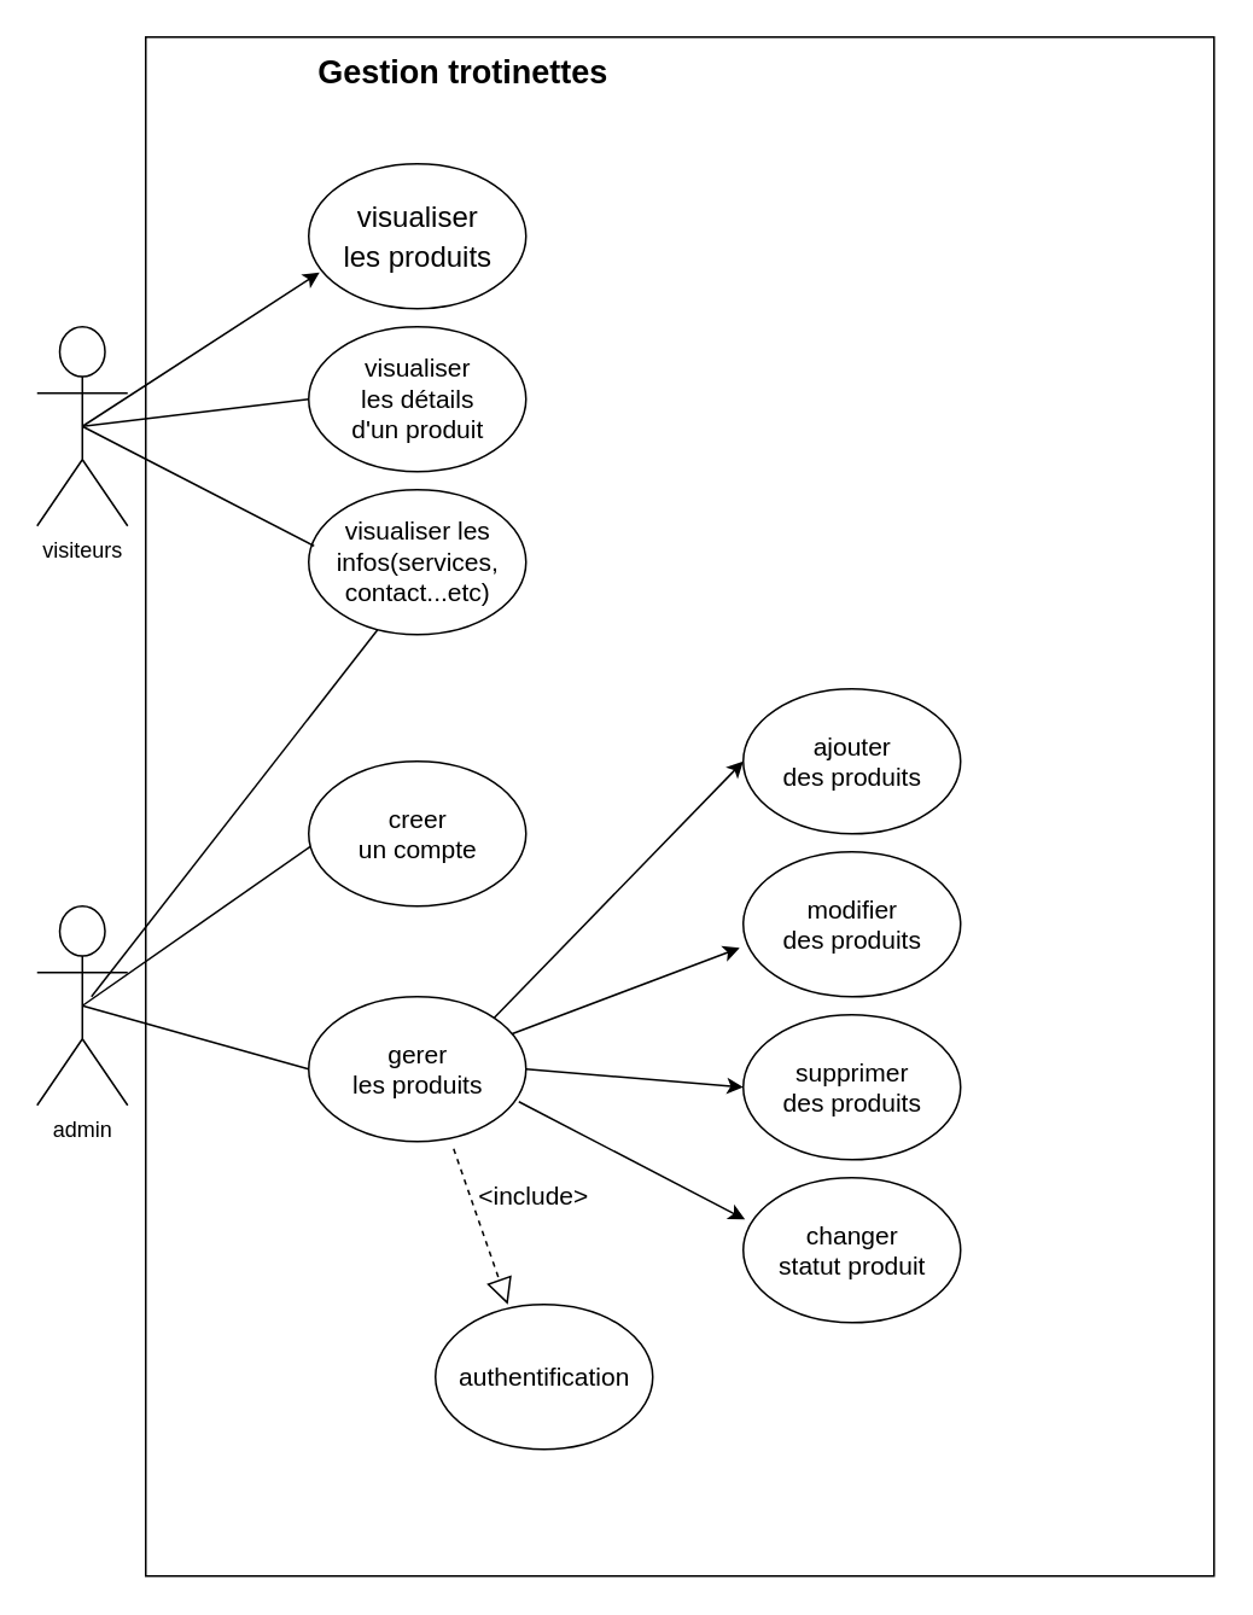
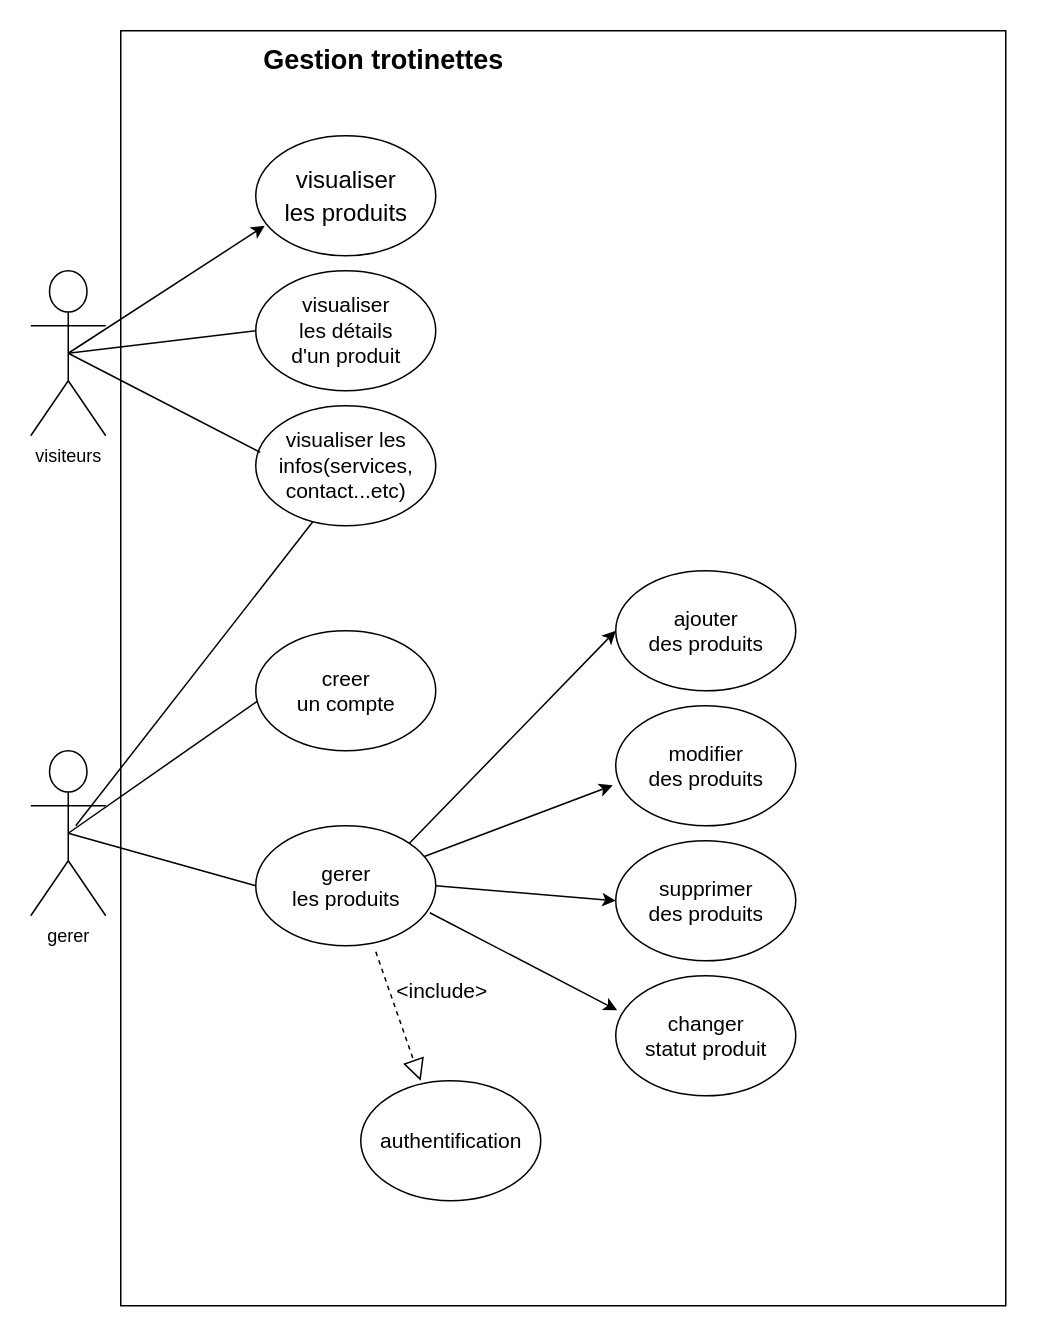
  <mxCell id="0" />
  <mxCell id="1" parent="0" />
  <mxCell id="2" value="visiteurs" style="shape=umlActor;verticalLabelPosition=bottom;verticalAlign=top;html=1;" parent="1" vertex="1"><mxGeometry x="20" y="180" width="50" height="110" as="geometry" /></mxCell>
  <mxCell id="3" value="" style="rounded=0;whiteSpace=wrap;html=1;direction=south;" parent="1" vertex="1"><mxGeometry x="80" y="20" width="590" height="850" as="geometry" /></mxCell>
  <mxCell id="4" value="&lt;b&gt;&lt;font style=&quot;font-size: 18px;&quot;&gt;Gestion trotinettes&lt;/font&gt;&lt;/b&gt;" style="text;html=1;resizable=0;autosize=1;align=center;verticalAlign=middle;points=[];fillColor=none;strokeColor=none;rounded=0;" parent="1" vertex="1"><mxGeometry x="175" y="30" width="160" height="20" as="geometry" /></mxCell>
  <mxCell id="5" value="" style="ellipse;whiteSpace=wrap;html=1;fontSize=18;" parent="1" vertex="1"><mxGeometry x="170" y="90" width="120" height="80" as="geometry" /></mxCell>
  <mxCell id="6" value="" style="ellipse;whiteSpace=wrap;html=1;fontSize=18;" parent="1" vertex="1"><mxGeometry x="170" y="180" width="120" height="80" as="geometry" /></mxCell>
  <mxCell id="7" value="" style="ellipse;whiteSpace=wrap;html=1;fontSize=18;" parent="1" vertex="1"><mxGeometry x="170" y="420" width="120" height="80" as="geometry" /></mxCell>
  <mxCell id="8" value="" style="ellipse;whiteSpace=wrap;html=1;fontSize=18;" parent="1" vertex="1"><mxGeometry x="170" y="270" width="120" height="80" as="geometry" /></mxCell>
  <mxCell id="9" value="" style="ellipse;whiteSpace=wrap;html=1;fontSize=18;" parent="1" vertex="1"><mxGeometry x="410" y="380" width="120" height="80" as="geometry" /></mxCell>
  <mxCell id="10" value="" style="ellipse;whiteSpace=wrap;html=1;fontSize=18;" parent="1" vertex="1"><mxGeometry x="410" y="470" width="120" height="80" as="geometry" /></mxCell>
  <mxCell id="11" value="" style="ellipse;whiteSpace=wrap;html=1;fontSize=18;" parent="1" vertex="1"><mxGeometry x="410" y="650" width="120" height="80" as="geometry" /></mxCell>
  <mxCell id="12" value="" style="ellipse;whiteSpace=wrap;html=1;fontSize=18;" parent="1" vertex="1"><mxGeometry x="410" y="560" width="120" height="80" as="geometry" /></mxCell>
  <mxCell id="13" value="" style="ellipse;whiteSpace=wrap;html=1;fontSize=18;" parent="1" vertex="1"><mxGeometry x="240" y="720" width="120" height="80" as="geometry" /></mxCell>
  <mxCell id="14" value="" style="ellipse;whiteSpace=wrap;html=1;fontSize=18;" parent="1" vertex="1"><mxGeometry x="170" y="550" width="120" height="80" as="geometry" /></mxCell>
- <mxCell id="15" value="admin" style="shape=umlActor;verticalLabelPosition=bottom;verticalAlign=top;html=1;" parent="1" vertex="1"><mxGeometry x="20" y="500" width="50" height="110" as="geometry" /></mxCell>
+ <mxCell id="15" value="gerer" style="shape=umlActor;verticalLabelPosition=bottom;verticalAlign=top;html=1;" parent="1" vertex="1"><mxGeometry x="20" y="500" width="50" height="110" as="geometry" /></mxCell>
  <mxCell id="16" value="&lt;font size=&quot;3&quot;&gt;visualiser&lt;br&gt;les produits&lt;br&gt;&lt;/font&gt;" style="text;html=1;resizable=0;autosize=1;align=center;verticalAlign=middle;points=[];fillColor=none;strokeColor=none;rounded=0;fontSize=18;" parent="1" vertex="1"><mxGeometry x="180" y="105" width="100" height="50" as="geometry" /></mxCell>
  <mxCell id="17" value="&lt;font style=&quot;font-size: 14px;&quot;&gt;visualiser&lt;br&gt;les détails&lt;br&gt;d'un produit&lt;br&gt;&lt;/font&gt;" style="text;html=1;resizable=0;autosize=1;align=center;verticalAlign=middle;points=[];fillColor=none;strokeColor=none;rounded=0;fontSize=10;" parent="1" vertex="1"><mxGeometry x="185" y="200" width="90" height="40" as="geometry" /></mxCell>
  <mxCell id="18" value="visualiser les&lt;br&gt;infos(services,&lt;br&gt;contact...etc)" style="text;html=1;resizable=0;autosize=1;align=center;verticalAlign=middle;points=[];fillColor=none;strokeColor=none;rounded=0;fontSize=14;" parent="1" vertex="1"><mxGeometry x="180" y="280" width="100" height="60" as="geometry" /></mxCell>
  <mxCell id="19" value="creer&lt;br&gt;un compte" style="text;html=1;resizable=0;autosize=1;align=center;verticalAlign=middle;points=[];fillColor=none;strokeColor=none;rounded=0;fontSize=14;" parent="1" vertex="1"><mxGeometry x="190" y="440" width="80" height="40" as="geometry" /></mxCell>
  <mxCell id="20" value="gerer&lt;br&gt;les produits" style="text;html=1;resizable=0;autosize=1;align=center;verticalAlign=middle;points=[];fillColor=none;strokeColor=none;rounded=0;fontSize=14;" parent="1" vertex="1"><mxGeometry x="185" y="570" width="90" height="40" as="geometry" /></mxCell>
  <mxCell id="21" value="ajouter&lt;br&gt;des produits" style="text;html=1;resizable=0;autosize=1;align=center;verticalAlign=middle;points=[];fillColor=none;strokeColor=none;rounded=0;fontSize=14;" parent="1" vertex="1"><mxGeometry x="425" y="400" width="90" height="40" as="geometry" /></mxCell>
  <mxCell id="22" value="modifier&lt;br&gt;des produits" style="text;html=1;resizable=0;autosize=1;align=center;verticalAlign=middle;points=[];fillColor=none;strokeColor=none;rounded=0;fontSize=14;" parent="1" vertex="1"><mxGeometry x="425" y="490" width="90" height="40" as="geometry" /></mxCell>
  <mxCell id="23" value="supprimer&lt;br&gt;des produits" style="text;html=1;resizable=0;autosize=1;align=center;verticalAlign=middle;points=[];fillColor=none;strokeColor=none;rounded=0;fontSize=14;" parent="1" vertex="1"><mxGeometry x="425" y="580" width="90" height="40" as="geometry" /></mxCell>
  <mxCell id="24" value="changer&lt;br&gt;statut produit" style="text;html=1;resizable=0;autosize=1;align=center;verticalAlign=middle;points=[];fillColor=none;strokeColor=none;rounded=0;fontSize=14;" parent="1" vertex="1"><mxGeometry x="420" y="670" width="100" height="40" as="geometry" /></mxCell>
  <mxCell id="25" value="authentification" style="text;html=1;resizable=0;autosize=1;align=center;verticalAlign=middle;points=[];fillColor=none;strokeColor=none;rounded=0;fontSize=14;" parent="1" vertex="1"><mxGeometry x="245" y="750" width="110" height="20" as="geometry" /></mxCell>
  <mxCell id="26" value="" style="endArrow=block;dashed=1;endFill=0;endSize=12;html=1;rounded=0;fontSize=14;entryX=0.333;entryY=0;entryDx=0;entryDy=0;entryPerimeter=0;exitX=0.667;exitY=1.05;exitDx=0;exitDy=0;exitPerimeter=0;" parent="1" source="14" target="13" edge="1"><mxGeometry width="160" relative="1" as="geometry"><mxPoint x="230" y="640" as="sourcePoint" /><mxPoint x="390" y="640" as="targetPoint" /></mxGeometry></mxCell>
  <mxCell id="27" value="&amp;lt;include&amp;gt;" style="text;html=1;resizable=0;autosize=1;align=center;verticalAlign=middle;points=[];fillColor=none;strokeColor=none;rounded=0;fontSize=14;" parent="1" vertex="1"><mxGeometry x="254" y="650" width="80" height="20" as="geometry" /></mxCell>
  <mxCell id="28" value="" style="endArrow=classic;html=1;rounded=0;fontSize=14;exitX=0.5;exitY=0.5;exitDx=0;exitDy=0;exitPerimeter=0;entryX=-0.04;entryY=0.9;entryDx=0;entryDy=0;entryPerimeter=0;" parent="1" source="2" target="16" edge="1"><mxGeometry width="50" height="50" relative="1" as="geometry"><mxPoint x="100" y="230" as="sourcePoint" /><mxPoint x="150" y="180" as="targetPoint" /></mxGeometry></mxCell>
  <mxCell id="29" value="" style="endArrow=none;html=1;rounded=0;fontSize=14;exitX=0.5;exitY=0.5;exitDx=0;exitDy=0;exitPerimeter=0;entryX=0;entryY=0.5;entryDx=0;entryDy=0;" parent="1" source="2" target="6" edge="1"><mxGeometry width="50" height="50" relative="1" as="geometry"><mxPoint x="70" y="285" as="sourcePoint" /><mxPoint x="140.711" y="235" as="targetPoint" /></mxGeometry></mxCell>
  <mxCell id="30" value="" style="endArrow=none;html=1;rounded=0;fontSize=14;exitX=0.5;exitY=0.5;exitDx=0;exitDy=0;exitPerimeter=0;entryX=0.025;entryY=0.388;entryDx=0;entryDy=0;entryPerimeter=0;" parent="1" source="2" target="8" edge="1"><mxGeometry width="50" height="50" relative="1" as="geometry"><mxPoint x="110" y="330" as="sourcePoint" /><mxPoint x="160" y="280" as="targetPoint" /></mxGeometry></mxCell>
  <mxCell id="31" value="" style="endArrow=none;html=1;rounded=0;fontSize=14;exitX=0.5;exitY=0.5;exitDx=0;exitDy=0;exitPerimeter=0;entryX=0.008;entryY=0.588;entryDx=0;entryDy=0;entryPerimeter=0;" parent="1" source="15" target="7" edge="1"><mxGeometry width="50" height="50" relative="1" as="geometry"><mxPoint x="110" y="580" as="sourcePoint" /><mxPoint x="160" y="530" as="targetPoint" /></mxGeometry></mxCell>
  <mxCell id="32" value="" style="endArrow=none;html=1;rounded=0;fontSize=14;exitX=0.5;exitY=0.5;exitDx=0;exitDy=0;exitPerimeter=0;entryX=0;entryY=0.5;entryDx=0;entryDy=0;" parent="1" source="15" target="14" edge="1"><mxGeometry width="50" height="50" relative="1" as="geometry"><mxPoint x="110" y="610" as="sourcePoint" /><mxPoint x="160" y="560" as="targetPoint" /></mxGeometry></mxCell>
  <mxCell id="33" value="" style="endArrow=classic;html=1;rounded=0;fontSize=14;exitX=1;exitY=0;exitDx=0;exitDy=0;entryX=0;entryY=0.5;entryDx=0;entryDy=0;" parent="1" source="14" target="9" edge="1"><mxGeometry width="50" height="50" relative="1" as="geometry"><mxPoint x="320" y="570" as="sourcePoint" /><mxPoint x="370" y="520" as="targetPoint" /></mxGeometry></mxCell>
  <mxCell id="34" value="" style="endArrow=classic;html=1;rounded=0;fontSize=14;entryX=-0.017;entryY=0.663;entryDx=0;entryDy=0;entryPerimeter=0;" parent="1" source="14" target="10" edge="1"><mxGeometry width="50" height="50" relative="1" as="geometry"><mxPoint x="330" y="590" as="sourcePoint" /><mxPoint x="380" y="540" as="targetPoint" /></mxGeometry></mxCell>
  <mxCell id="35" value="" style="endArrow=classic;html=1;rounded=0;fontSize=14;exitX=1;exitY=0.5;exitDx=0;exitDy=0;entryX=0;entryY=0.5;entryDx=0;entryDy=0;" parent="1" source="14" target="12" edge="1"><mxGeometry width="50" height="50" relative="1" as="geometry"><mxPoint x="340" y="640" as="sourcePoint" /><mxPoint x="390" y="590" as="targetPoint" /></mxGeometry></mxCell>
  <mxCell id="36" value="" style="endArrow=classic;html=1;rounded=0;fontSize=14;exitX=0.967;exitY=0.725;exitDx=0;exitDy=0;exitPerimeter=0;entryX=0.008;entryY=0.288;entryDx=0;entryDy=0;entryPerimeter=0;" parent="1" source="14" target="11" edge="1"><mxGeometry width="50" height="50" relative="1" as="geometry"><mxPoint x="330" y="660" as="sourcePoint" /><mxPoint x="380" y="610" as="targetPoint" /></mxGeometry></mxCell>
  <mxCell id="37" value="" style="endArrow=none;html=1;rounded=0;fontSize=14;entryX=0.317;entryY=0.967;entryDx=0;entryDy=0;entryPerimeter=0;" edge="1" parent="1" target="8"><mxGeometry width="50" height="50" relative="1" as="geometry"><mxPoint x="50" y="550" as="sourcePoint" /><mxPoint x="190" y="350" as="targetPoint" /></mxGeometry></mxCell>
